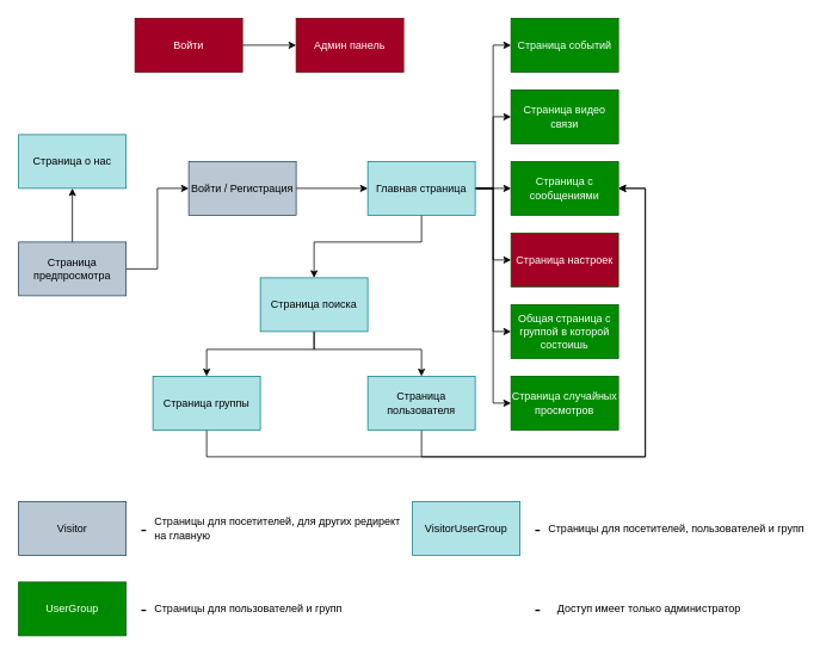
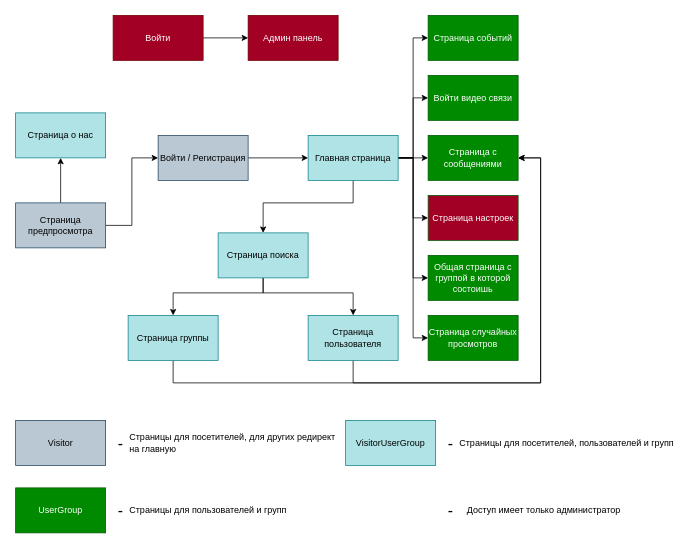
  <mxCell id="0" />
  <mxCell id="1" parent="0" />
  <mxCell id="2" style="edgeStyle=orthogonalEdgeStyle;rounded=0;orthogonalLoop=1;jettySize=auto;html=1;entryX=0;entryY=0.5;entryDx=0;entryDy=0;" parent="1" source="4" target="6" edge="1"><mxGeometry relative="1" as="geometry" /></mxCell>
  <mxCell id="3" style="edgeStyle=orthogonalEdgeStyle;rounded=0;orthogonalLoop=1;jettySize=auto;html=1;entryX=0.5;entryY=1;entryDx=0;entryDy=0;fontSize=12;" parent="1" source="4" target="30" edge="1"><mxGeometry relative="1" as="geometry" /></mxCell>
  <mxCell id="4" value="Страница предпросмотра" style="rounded=0;whiteSpace=wrap;html=1;fillColor=#bac8d3;strokeColor=#23445d;" parent="1" vertex="1"><mxGeometry x="20" y="270" width="120" height="60" as="geometry" /></mxCell>
  <mxCell id="5" style="edgeStyle=orthogonalEdgeStyle;rounded=0;orthogonalLoop=1;jettySize=auto;html=1;entryX=0;entryY=0.5;entryDx=0;entryDy=0;" parent="1" source="6" target="17" edge="1"><mxGeometry relative="1" as="geometry" /></mxCell>
  <mxCell id="6" value="Войти / Регистрация" style="rounded=0;whiteSpace=wrap;html=1;fillColor=#bac8d3;strokeColor=#23445d;" parent="1" vertex="1"><mxGeometry x="210" y="180" width="120" height="60" as="geometry" /></mxCell>
  <mxCell id="7" style="edgeStyle=orthogonalEdgeStyle;rounded=0;orthogonalLoop=1;jettySize=auto;html=1;entryX=0;entryY=0.5;entryDx=0;entryDy=0;" parent="1" source="8" target="9" edge="1"><mxGeometry relative="1" as="geometry" /></mxCell>
  <mxCell id="8" value="Войти" style="rounded=0;whiteSpace=wrap;html=1;fillColor=#a20025;strokeColor=#6F0000;fontColor=#ffffff;" parent="1" vertex="1"><mxGeometry x="150" y="20" width="120" height="60" as="geometry" /></mxCell>
  <mxCell id="9" value="Админ панель" style="rounded=0;whiteSpace=wrap;html=1;fillColor=#a20025;strokeColor=#6F0000;fontColor=#ffffff;" parent="1" vertex="1"><mxGeometry x="330" y="20" width="120" height="60" as="geometry" /></mxCell>
  <mxCell id="10" style="edgeStyle=orthogonalEdgeStyle;rounded=0;orthogonalLoop=1;jettySize=auto;html=1;entryX=0;entryY=0.5;entryDx=0;entryDy=0;" parent="1" source="17" target="18" edge="1"><mxGeometry relative="1" as="geometry" /></mxCell>
  <mxCell id="11" style="edgeStyle=orthogonalEdgeStyle;rounded=0;orthogonalLoop=1;jettySize=auto;html=1;entryX=0;entryY=0.5;entryDx=0;entryDy=0;" parent="1" source="17" target="19" edge="1"><mxGeometry relative="1" as="geometry" /></mxCell>
  <mxCell id="12" style="edgeStyle=orthogonalEdgeStyle;rounded=0;orthogonalLoop=1;jettySize=auto;html=1;entryX=0;entryY=0.5;entryDx=0;entryDy=0;" parent="1" source="17" target="20" edge="1"><mxGeometry relative="1" as="geometry" /></mxCell>
  <mxCell id="13" style="edgeStyle=orthogonalEdgeStyle;rounded=0;orthogonalLoop=1;jettySize=auto;html=1;entryX=0.5;entryY=0;entryDx=0;entryDy=0;" parent="1" source="17" target="23" edge="1"><mxGeometry relative="1" as="geometry"><Array as="points"><mxPoint x="470" y="270" /><mxPoint x="350" y="270" /></Array></mxGeometry></mxCell>
  <mxCell id="14" style="edgeStyle=orthogonalEdgeStyle;rounded=0;orthogonalLoop=1;jettySize=auto;html=1;entryX=0;entryY=0.5;entryDx=0;entryDy=0;" parent="1" source="17" target="28" edge="1"><mxGeometry relative="1" as="geometry"><Array as="points"><mxPoint x="550" y="210" /><mxPoint x="550" y="370" /></Array></mxGeometry></mxCell>
  <mxCell id="15" style="edgeStyle=orthogonalEdgeStyle;rounded=0;orthogonalLoop=1;jettySize=auto;html=1;entryX=0;entryY=0.5;entryDx=0;entryDy=0;" parent="1" source="17" target="29" edge="1"><mxGeometry relative="1" as="geometry" /></mxCell>
  <mxCell id="16" style="edgeStyle=orthogonalEdgeStyle;rounded=0;orthogonalLoop=1;jettySize=auto;html=1;entryX=0;entryY=0.5;entryDx=0;entryDy=0;fontSize=12;" parent="1" source="17" target="31" edge="1"><mxGeometry relative="1" as="geometry" /></mxCell>
  <mxCell id="17" value="Главная страница" style="rounded=0;whiteSpace=wrap;html=1;fillColor=#b0e3e6;strokeColor=#0e8088;" parent="1" vertex="1"><mxGeometry x="410" y="180" width="120" height="60" as="geometry" /></mxCell>
- <mxCell id="18" value="Страница видео связи" style="rounded=0;whiteSpace=wrap;html=1;fillColor=#008a00;strokeColor=#005700;fontColor=#ffffff;" parent="1" vertex="1"><mxGeometry x="570" y="100" width="120" height="60" as="geometry" /></mxCell>
+ <mxCell id="18" value="Войти видео связи" style="rounded=0;whiteSpace=wrap;html=1;fillColor=#008a00;strokeColor=#005700;fontColor=#ffffff;" parent="1" vertex="1"><mxGeometry x="570" y="100" width="120" height="60" as="geometry" /></mxCell>
  <mxCell id="19" value="Страница с сообщениями" style="rounded=0;whiteSpace=wrap;html=1;fillColor=#008a00;strokeColor=#005700;fontColor=#ffffff;" parent="1" vertex="1"><mxGeometry x="570" y="180" width="120" height="60" as="geometry" /></mxCell>
  <mxCell id="20" value="Страница настроек" style="rounded=0;whiteSpace=wrap;html=1;fillColor=#a20025;strokeColor=#005700;fontColor=#ffffff;" parent="1" vertex="1"><mxGeometry x="570" y="260" width="120" height="60" as="geometry" /></mxCell>
  <mxCell id="21" style="edgeStyle=orthogonalEdgeStyle;rounded=0;orthogonalLoop=1;jettySize=auto;html=1;entryX=0.5;entryY=0;entryDx=0;entryDy=0;" parent="1" source="23" target="25" edge="1"><mxGeometry relative="1" as="geometry"><Array as="points"><mxPoint x="350" y="390" /><mxPoint x="230" y="390" /><mxPoint x="230" y="420" /></Array></mxGeometry></mxCell>
  <mxCell id="22" style="edgeStyle=orthogonalEdgeStyle;rounded=0;orthogonalLoop=1;jettySize=auto;html=1;entryX=0.5;entryY=0;entryDx=0;entryDy=0;" parent="1" source="23" target="27" edge="1"><mxGeometry relative="1" as="geometry"><Array as="points"><mxPoint x="350" y="390" /><mxPoint x="470" y="390" /></Array></mxGeometry></mxCell>
  <mxCell id="23" value="Страница поиска" style="rounded=0;whiteSpace=wrap;html=1;fillColor=#b0e3e6;strokeColor=#0e8088;" parent="1" vertex="1"><mxGeometry x="290" y="310" width="120" height="60" as="geometry" /></mxCell>
  <mxCell id="24" style="edgeStyle=orthogonalEdgeStyle;rounded=0;orthogonalLoop=1;jettySize=auto;html=1;entryX=1;entryY=0.5;entryDx=0;entryDy=0;fontSize=16;" parent="1" source="25" target="19" edge="1"><mxGeometry relative="1" as="geometry"><Array as="points"><mxPoint x="230" y="510" /><mxPoint x="720" y="510" /><mxPoint x="720" y="210" /></Array></mxGeometry></mxCell>
  <mxCell id="25" value="Страница группы" style="rounded=0;whiteSpace=wrap;html=1;fillColor=#b0e3e6;strokeColor=#0e8088;" parent="1" vertex="1"><mxGeometry x="170" y="420" width="120" height="60" as="geometry" /></mxCell>
  <mxCell id="26" style="edgeStyle=orthogonalEdgeStyle;rounded=0;orthogonalLoop=1;jettySize=auto;html=1;entryX=1;entryY=0.5;entryDx=0;entryDy=0;fontSize=16;" parent="1" source="27" target="19" edge="1"><mxGeometry relative="1" as="geometry"><Array as="points"><mxPoint x="470" y="510" /><mxPoint x="720" y="510" /><mxPoint x="720" y="210" /></Array></mxGeometry></mxCell>
  <mxCell id="27" value="Страница пользователя" style="rounded=0;whiteSpace=wrap;html=1;fillColor=#b0e3e6;strokeColor=#0e8088;" parent="1" vertex="1"><mxGeometry x="410" y="420" width="120" height="60" as="geometry" /></mxCell>
  <mxCell id="28" value="Общая страница с группой в которой состоишь" style="rounded=0;whiteSpace=wrap;html=1;fillColor=#008a00;strokeColor=#005700;fontColor=#ffffff;" parent="1" vertex="1"><mxGeometry x="570" y="340" width="120" height="60" as="geometry" /></mxCell>
  <mxCell id="29" value="Страница случайных просмотров" style="rounded=0;whiteSpace=wrap;html=1;fillColor=#008a00;strokeColor=#005700;fontColor=#ffffff;" parent="1" vertex="1"><mxGeometry x="570" y="420" width="120" height="60" as="geometry" /></mxCell>
  <mxCell id="30" value="Страница о нас" style="rounded=0;whiteSpace=wrap;html=1;fontSize=12;align=center;fillColor=#b0e3e6;strokeColor=#0e8088;" parent="1" vertex="1"><mxGeometry x="20" y="150" width="120" height="60" as="geometry" /></mxCell>
  <mxCell id="31" value="Страница событий" style="rounded=0;whiteSpace=wrap;html=1;fontSize=12;align=center;fillColor=#008a00;strokeColor=#005700;fontColor=#ffffff;" parent="1" vertex="1"><mxGeometry x="570" y="20" width="120" height="60" as="geometry" /></mxCell>
  <mxCell id="32" value="" style="group" parent="1" vertex="1" connectable="0"><mxGeometry x="460" y="560" width="440" height="60" as="geometry" /></mxCell>
  <mxCell id="33" value="VisitorUserGroup" style="rounded=0;whiteSpace=wrap;html=1;fillColor=#b0e3e6;strokeColor=#0e8088;" parent="32" vertex="1"><mxGeometry width="120" height="60" as="geometry" /></mxCell>
  <mxCell id="34" value="&lt;div&gt;&lt;span&gt;Страницы для посетителей, пользователей и групп&lt;/span&gt;&lt;/div&gt;" style="text;html=1;strokeColor=none;fillColor=none;align=left;verticalAlign=middle;whiteSpace=wrap;rounded=0;" parent="32" vertex="1"><mxGeometry x="150" y="20" width="290" height="20" as="geometry" /></mxCell>
  <mxCell id="35" value="&lt;font style=&quot;font-size: 21px&quot;&gt;-&lt;/font&gt;" style="text;html=1;strokeColor=none;fillColor=none;align=center;verticalAlign=middle;whiteSpace=wrap;rounded=0;fontSize=16;" parent="32" vertex="1"><mxGeometry x="120" y="20" width="40" height="20" as="geometry" /></mxCell>
  <mxCell id="36" value="" style="group" parent="1" vertex="1" connectable="0"><mxGeometry x="20" y="560" width="430" height="60" as="geometry" /></mxCell>
  <mxCell id="37" value="Visitor" style="rounded=0;whiteSpace=wrap;html=1;fillColor=#bac8d3;strokeColor=#23445d;" parent="36" vertex="1"><mxGeometry width="120" height="60" as="geometry" /></mxCell>
  <mxCell id="38" value="&lt;div&gt;&lt;span&gt;Страницы для посетителей, для других редирект на главную&lt;/span&gt;&lt;/div&gt;" style="text;html=1;strokeColor=none;fillColor=none;align=left;verticalAlign=middle;whiteSpace=wrap;rounded=0;" parent="36" vertex="1"><mxGeometry x="150" y="20" width="280" height="20" as="geometry" /></mxCell>
  <mxCell id="39" value="&lt;font style=&quot;font-size: 21px&quot;&gt;-&lt;/font&gt;" style="text;html=1;strokeColor=none;fillColor=none;align=center;verticalAlign=middle;whiteSpace=wrap;rounded=0;fontSize=16;" parent="36" vertex="1"><mxGeometry x="120" y="20" width="40" height="20" as="geometry" /></mxCell>
  <mxCell id="40" value="" style="group" parent="1" vertex="1" connectable="0"><mxGeometry x="460" y="650" width="390" height="60" as="geometry" /></mxCell>
  <mxCell id="41" value="&lt;div&gt;&lt;span&gt;Доступ имеет только администратор&lt;/span&gt;&lt;/div&gt;" style="text;html=1;strokeColor=none;fillColor=none;align=left;verticalAlign=middle;whiteSpace=wrap;rounded=0;" parent="40" vertex="1"><mxGeometry x="160" y="20" width="230" height="20" as="geometry" /></mxCell>
  <mxCell id="42" value="&lt;font style=&quot;font-size: 21px&quot;&gt;-&lt;/font&gt;" style="text;html=1;strokeColor=none;fillColor=none;align=center;verticalAlign=middle;whiteSpace=wrap;rounded=0;fontSize=16;" parent="40" vertex="1"><mxGeometry x="120" y="20" width="40" height="20" as="geometry" /></mxCell>
  <mxCell id="43" value="" style="group" parent="1" vertex="1" connectable="0"><mxGeometry x="20" y="650" width="440" height="60" as="geometry" /></mxCell>
  <mxCell id="44" value="UserGroup" style="rounded=0;whiteSpace=wrap;html=1;fillColor=#008a00;strokeColor=#005700;fontColor=#ffffff;" parent="43" vertex="1"><mxGeometry width="120" height="60" as="geometry" /></mxCell>
  <mxCell id="45" value="&lt;div&gt;&lt;span&gt;Страницы для пользователей и групп&lt;/span&gt;&lt;/div&gt;" style="text;html=1;strokeColor=none;fillColor=none;align=left;verticalAlign=middle;whiteSpace=wrap;rounded=0;" parent="43" vertex="1"><mxGeometry x="150" y="20" width="290" height="20" as="geometry" /></mxCell>
  <mxCell id="46" value="&lt;font style=&quot;font-size: 21px&quot;&gt;-&lt;/font&gt;" style="text;html=1;strokeColor=none;fillColor=none;align=center;verticalAlign=middle;whiteSpace=wrap;rounded=0;fontSize=16;" parent="43" vertex="1"><mxGeometry x="120" y="20" width="40" height="20" as="geometry" /></mxCell>
